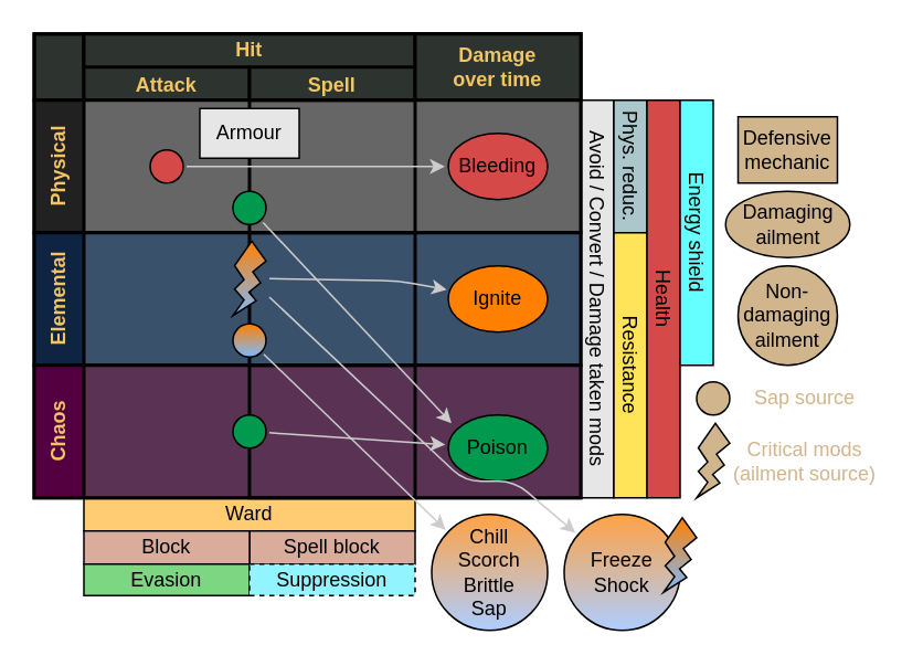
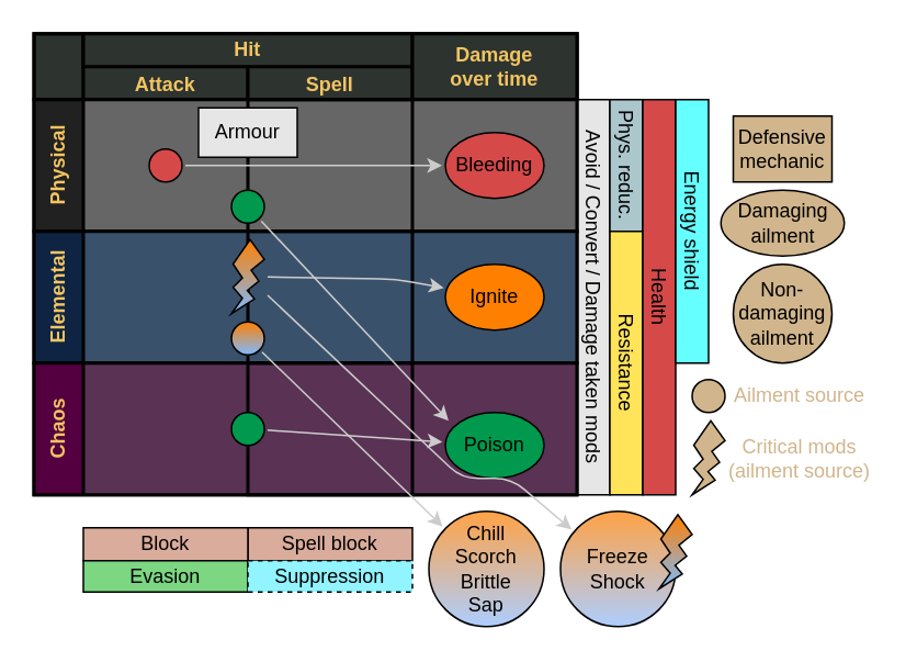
  <mxCell id="0" />
  <mxCell id="1" parent="0" />
- <mxCell id="2" value="&lt;span&gt;Ward&lt;/span&gt;" style="rounded=0;whiteSpace=wrap;html=1;strokeColor=#000000;fontStyle=0;fillColor=#FFCC73;" vertex="1" parent="1"><mxGeometry x="50" y="300" width="200" height="20" as="geometry" /></mxCell>
  <mxCell id="3" value="&lt;span&gt;Avoid / Convert / Damage taken mods&lt;/span&gt;" style="rounded=0;whiteSpace=wrap;html=1;strokeColor=#000000;rotation=90;fillColor=#E6E6E6;fontStyle=0" parent="1" vertex="1"><mxGeometry x="240" y="170" width="240" height="20" as="geometry" /></mxCell>
  <mxCell id="4" value="&lt;span&gt;Phys. reduc.&lt;/span&gt;" style="rounded=0;whiteSpace=wrap;html=1;strokeColor=#000000;rotation=90;fillColor=#ABC7CC;fontStyle=0" parent="1" vertex="1"><mxGeometry x="340" y="90" width="80" height="20" as="geometry" /></mxCell>
  <mxCell id="5" value="&lt;span&gt;Resistance&lt;/span&gt;" style="rounded=0;whiteSpace=wrap;html=1;strokeColor=#000000;rotation=90;fillColor=#FFE359;fontStyle=0" parent="1" vertex="1"><mxGeometry x="300" y="210" width="160" height="20" as="geometry" /></mxCell>
  <mxCell id="6" value="&lt;span&gt;Spell block&lt;/span&gt;" style="rounded=0;whiteSpace=wrap;html=1;strokeColor=#000000;fillColor=#D9AC9C;fontStyle=0" parent="1" vertex="1"><mxGeometry x="150" y="320" width="100" height="20" as="geometry" /></mxCell>
  <mxCell id="7" value="&lt;span&gt;Block&lt;/span&gt;" style="rounded=0;whiteSpace=wrap;html=1;strokeColor=#000000;fillColor=#D9AC9C;fontStyle=0" parent="1" vertex="1"><mxGeometry x="50" y="320" width="100" height="20" as="geometry" /></mxCell>
  <mxCell id="8" value="" style="shape=table;childLayout=tableLayout;rowLines=0;columnLines=0;startSize=0;html=1;whiteSpace=wrap;collapsible=0;recursiveResize=0;expand=0;pointerEvents=0;fontStyle=1;align=center;strokeWidth=2;fillColor=#2D332F;" parent="1" vertex="1"><mxGeometry x="20" y="20" width="330" height="280" as="geometry" /></mxCell>
  <mxCell id="9" value="" style="swimlane;horizontal=0;points=[[0,0.5],[1,0.5]];portConstraint=eastwest;startSize=30;html=1;whiteSpace=wrap;collapsible=0;recursiveResize=0;expand=0;pointerEvents=0;fontStyle=1;strokeWidth=2;fillColor=none;" parent="8" vertex="1"><mxGeometry width="330" height="40" as="geometry" /></mxCell>
  <mxCell id="10" value="&lt;font color=&quot;#f2c462&quot;&gt;Attack&lt;/font&gt;" style="swimlane;connectable=0;startSize=41;html=1;whiteSpace=wrap;collapsible=0;recursiveResize=0;expand=0;pointerEvents=0;verticalAlign=bottom;strokeWidth=2;fillColor=#2D332F;" parent="9" vertex="1"><mxGeometry x="30" width="100" height="40" as="geometry" /></mxCell>
  <mxCell id="11" value="&lt;font color=&quot;#f2c462&quot;&gt;Spell&lt;/font&gt;" style="swimlane;connectable=0;startSize=48;html=1;whiteSpace=wrap;collapsible=0;recursiveResize=0;expand=0;pointerEvents=0;strokeWidth=2;verticalAlign=bottom;fillColor=#2D332F;" parent="9" vertex="1"><mxGeometry x="130" width="100" height="40" as="geometry" /></mxCell>
  <mxCell id="12" value="&lt;b&gt;&lt;font color=&quot;#f2c462&quot;&gt;Hit&lt;/font&gt;&lt;/b&gt;" style="rounded=0;whiteSpace=wrap;html=1;strokeWidth=2;fillColor=#2D332F;" parent="11" vertex="1"><mxGeometry x="-100" width="200" height="20" as="geometry" /></mxCell>
  <mxCell id="13" value="&lt;font color=&quot;#f2c462&quot;&gt;Damage&lt;br&gt;over time&lt;/font&gt;" style="swimlane;connectable=0;startSize=48;html=1;whiteSpace=wrap;collapsible=0;recursiveResize=0;expand=0;pointerEvents=0;strokeWidth=2;fillColor=#2D332F;" parent="9" vertex="1"><mxGeometry x="230" width="100" height="40" as="geometry" /></mxCell>
  <mxCell id="14" value="&lt;font color=&quot;#f2c462&quot;&gt;Physical&lt;/font&gt;" style="swimlane;horizontal=0;points=[[0,0.5],[1,0.5]];portConstraint=eastwest;startSize=30;html=1;whiteSpace=wrap;collapsible=0;recursiveResize=0;expand=0;pointerEvents=0;strokeWidth=2;swimlaneFillColor=#666666;fillColor=#212121;" parent="8" vertex="1"><mxGeometry y="40" width="330" height="80" as="geometry" /></mxCell>
  <mxCell id="15" value="" style="swimlane;connectable=0;startSize=0;html=1;whiteSpace=wrap;collapsible=0;recursiveResize=0;expand=0;pointerEvents=0;" parent="14" vertex="1"><mxGeometry x="30" width="100" height="80" as="geometry" /></mxCell>
  <mxCell id="16" value="" style="ellipse;whiteSpace=wrap;html=1;aspect=fixed;strokeWidth=1;fillColor=#D64949;" parent="15" vertex="1"><mxGeometry x="40" y="30" width="20" height="20" as="geometry" /></mxCell>
  <mxCell id="17" value="" style="swimlane;connectable=0;startSize=0;html=1;whiteSpace=wrap;collapsible=0;recursiveResize=0;expand=0;pointerEvents=0;strokeWidth=2;" parent="14" vertex="1"><mxGeometry x="130" width="100" height="80" as="geometry" /></mxCell>
  <mxCell id="18" value="Armour" style="rounded=0;whiteSpace=wrap;html=1;fillColor=#E6E6E6;" parent="17" vertex="1"><mxGeometry x="-30" y="5" width="60" height="30" as="geometry" /></mxCell>
  <mxCell id="19" value="" style="ellipse;whiteSpace=wrap;html=1;aspect=fixed;strokeWidth=1;fillColor=#00994D;" parent="17" vertex="1"><mxGeometry x="-10" y="55" width="20" height="20" as="geometry" /></mxCell>
  <mxCell id="20" value="" style="swimlane;connectable=0;startSize=0;html=1;whiteSpace=wrap;collapsible=0;recursiveResize=0;expand=0;pointerEvents=0;" parent="14" vertex="1"><mxGeometry x="230" width="100" height="80" as="geometry" /></mxCell>
  <mxCell id="21" value="Bleeding" style="ellipse;whiteSpace=wrap;html=1;glass=0;strokeColor=#000000;strokeWidth=1;fillColor=#D64949;" parent="20" vertex="1"><mxGeometry x="20" y="20" width="60" height="40" as="geometry" /></mxCell>
  <mxCell id="22" value="" style="endArrow=classic;html=1;strokeColor=#CCCCCC;targetPerimeterSpacing=2;endSize=6;sourcePerimeterSpacing=2;" parent="14" source="16" target="21" edge="1"><mxGeometry width="50" height="50" relative="1" as="geometry"><mxPoint x="140.0" y="300" as="sourcePoint" /><mxPoint x="296" y="300" as="targetPoint" /></mxGeometry></mxCell>
  <mxCell id="23" value="&lt;font color=&quot;#f2c462&quot;&gt;Elemental&lt;/font&gt;" style="swimlane;horizontal=0;points=[[0,0.5],[1,0.5]];portConstraint=eastwest;startSize=30;html=1;whiteSpace=wrap;collapsible=0;recursiveResize=0;expand=0;pointerEvents=0;strokeWidth=2;swimlaneFillColor=#3A516B;fillColor=#0E2442;" parent="8" vertex="1"><mxGeometry y="120" width="330" height="80" as="geometry" /></mxCell>
  <mxCell id="24" value="" style="swimlane;connectable=0;startSize=0;html=1;whiteSpace=wrap;collapsible=0;recursiveResize=0;expand=0;pointerEvents=0;" parent="23" vertex="1"><mxGeometry x="30" width="100" height="80" as="geometry" /></mxCell>
  <mxCell id="25" value="" style="swimlane;connectable=0;startSize=0;html=1;whiteSpace=wrap;collapsible=0;recursiveResize=0;expand=0;pointerEvents=0;strokeWidth=2;" parent="23" vertex="1"><mxGeometry x="130" width="100" height="80" as="geometry" /></mxCell>
  <mxCell id="26" value="" style="verticalLabelPosition=bottom;verticalAlign=top;html=1;shape=mxgraph.basic.flash;strokeColor=#000000;strokeWidth=1;fillColor=#FF8000;gradientColor=#7DBAFF;" parent="25" vertex="1"><mxGeometry x="-10" y="5" width="20" height="45" as="geometry" /></mxCell>
  <mxCell id="27" value="" style="ellipse;whiteSpace=wrap;html=1;aspect=fixed;strokeWidth=1;fillColor=#FF8000;gradientColor=#7DBAFF;" parent="25" vertex="1"><mxGeometry x="-10" y="55" width="20" height="20" as="geometry" /></mxCell>
  <mxCell id="28" value="" style="swimlane;connectable=0;startSize=0;html=1;whiteSpace=wrap;collapsible=0;recursiveResize=0;expand=0;pointerEvents=0;" parent="23" vertex="1"><mxGeometry x="230" width="100" height="80" as="geometry" /></mxCell>
  <mxCell id="29" value="Ignite" style="ellipse;whiteSpace=wrap;html=1;glass=0;strokeColor=#000000;strokeWidth=1;fillColor=#FF8000;" parent="28" vertex="1"><mxGeometry x="20" y="20" width="60" height="40" as="geometry" /></mxCell>
  <mxCell id="30" value="" style="endArrow=classic;html=1;strokeColor=#CCCCCC;targetPerimeterSpacing=2;endSize=6;sourcePerimeterSpacing=2;" parent="23" source="26" target="29" edge="1"><mxGeometry width="50" height="50" relative="1" as="geometry"><mxPoint x="148.933" y="3.013" as="sourcePoint" /><mxPoint x="269.58" y="111.654" as="targetPoint" /><Array as="points"><mxPoint x="220" y="29" /></Array></mxGeometry></mxCell>
  <mxCell id="31" value="&lt;font color=&quot;#f2c462&quot;&gt;Chaos&lt;/font&gt;" style="swimlane;horizontal=0;points=[[0,0.5],[1,0.5]];portConstraint=eastwest;startSize=30;html=1;whiteSpace=wrap;collapsible=0;recursiveResize=0;expand=0;pointerEvents=0;strokeWidth=2;swimlaneFillColor=#593254;fillColor=#540040;" parent="8" vertex="1"><mxGeometry y="200" width="330" height="80" as="geometry" /></mxCell>
  <mxCell id="32" value="" style="swimlane;connectable=0;startSize=0;html=1;whiteSpace=wrap;collapsible=0;recursiveResize=0;expand=0;pointerEvents=0;" parent="31" vertex="1"><mxGeometry x="30" width="100" height="80" as="geometry" /></mxCell>
  <mxCell id="33" value="" style="swimlane;connectable=0;startSize=0;html=1;whiteSpace=wrap;collapsible=0;recursiveResize=0;expand=0;pointerEvents=0;strokeWidth=2;" parent="31" vertex="1"><mxGeometry x="130" width="100" height="80" as="geometry" /></mxCell>
  <mxCell id="34" value="" style="ellipse;whiteSpace=wrap;html=1;aspect=fixed;strokeWidth=1;fillColor=#00994D;" parent="33" vertex="1"><mxGeometry x="-10" y="30" width="20" height="20" as="geometry" /></mxCell>
  <mxCell id="35" value="" style="swimlane;connectable=0;startSize=0;html=1;whiteSpace=wrap;collapsible=0;recursiveResize=0;expand=0;pointerEvents=0;" parent="31" vertex="1"><mxGeometry x="230" width="100" height="80" as="geometry" /></mxCell>
  <mxCell id="36" value="Poison" style="ellipse;whiteSpace=wrap;html=1;glass=0;strokeColor=#000000;strokeWidth=1;fillColor=#00994D;" parent="35" vertex="1"><mxGeometry x="20" y="30" width="60" height="40" as="geometry" /></mxCell>
  <mxCell id="37" value="" style="endArrow=classic;html=1;strokeColor=#CCCCCC;targetPerimeterSpacing=2;endSize=6;sourcePerimeterSpacing=2;" parent="31" source="34" target="36" edge="1"><mxGeometry width="50" height="50" relative="1" as="geometry"><mxPoint x="148.933" y="-76.987" as="sourcePoint" /><mxPoint x="269.58" y="31.654" as="targetPoint" /></mxGeometry></mxCell>
  <mxCell id="38" value="" style="endArrow=classic;html=1;strokeColor=#CCCCCC;targetPerimeterSpacing=2;endSize=6;sourcePerimeterSpacing=2;entryX=0.033;entryY=0.125;entryDx=0;entryDy=0;entryPerimeter=0;" parent="8" source="19" target="36" edge="1"><mxGeometry width="50" height="50" relative="1" as="geometry"><mxPoint x="102.0" y="90" as="sourcePoint" /><mxPoint x="247" y="229" as="targetPoint" /></mxGeometry></mxCell>
  <mxCell id="39" value="&lt;span&gt;Evasion&lt;/span&gt;" style="rounded=0;whiteSpace=wrap;html=1;strokeColor=#000000;fillColor=#7CD682;fontStyle=0" parent="1" vertex="1"><mxGeometry x="50" y="340" width="100" height="19" as="geometry" /></mxCell>
  <mxCell id="40" value="&lt;span&gt;Suppression&lt;/span&gt;" style="rounded=0;whiteSpace=wrap;html=1;strokeColor=#000000;fillColor=#91F4FF;fontStyle=0;dashed=1;" parent="1" vertex="1"><mxGeometry x="150" y="340" width="100" height="19" as="geometry" /></mxCell>
  <mxCell id="41" value="Defensive&lt;br&gt;mechanic" style="rounded=0;whiteSpace=wrap;html=1;strokeColor=#000000;fillColor=#D1B58C;" parent="1" vertex="1"><mxGeometry x="445" y="70" width="60" height="40" as="geometry" /></mxCell>
  <mxCell id="42" value="&lt;span&gt;Health&lt;/span&gt;" style="rounded=0;whiteSpace=wrap;html=1;strokeColor=#000000;rotation=90;fontStyle=0;fillColor=#D64949;" parent="1" vertex="1"><mxGeometry x="280" y="170" width="240" height="20" as="geometry" /></mxCell>
  <mxCell id="43" value="&lt;span&gt;Energy shield&lt;/span&gt;" style="rounded=0;whiteSpace=wrap;html=1;strokeColor=#000000;rotation=90;fillColor=#66FFFF;fontStyle=0" parent="1" vertex="1"><mxGeometry x="340" y="130" width="160" height="20" as="geometry" /></mxCell>
  <mxCell id="44" value="" style="endArrow=classic;html=1;strokeColor=#CCCCCC;targetPerimeterSpacing=2;endSize=6;sourcePerimeterSpacing=2;" parent="1" source="27" target="46" edge="1"><mxGeometry width="50" height="50" relative="1" as="geometry"><mxPoint x="172" y="177.7" as="sourcePoint" /><mxPoint x="320" y="320" as="targetPoint" /></mxGeometry></mxCell>
  <mxCell id="45" value="" style="endArrow=classic;html=1;strokeColor=#CCCCCC;targetPerimeterSpacing=2;endSize=6;sourcePerimeterSpacing=2;" parent="1" source="26" target="48" edge="1"><mxGeometry width="50" height="50" relative="1" as="geometry"><mxPoint x="170.099" y="221.481" as="sourcePoint" /><mxPoint x="370" y="330" as="targetPoint" /><Array as="points"><mxPoint x="280" y="290" /><mxPoint x="310" y="290" /></Array></mxGeometry></mxCell>
  <mxCell id="46" value="Chill&lt;br&gt;Scorch&lt;br&gt;Brittle&lt;br&gt;Sap" style="ellipse;whiteSpace=wrap;html=1;glass=0;strokeColor=#000000;strokeWidth=1;fillColor=#FFA245;gradientColor=#ADCEFF;" parent="1" vertex="1"><mxGeometry x="260" y="310" width="70" height="70" as="geometry" /></mxCell>
  <mxCell id="47" value="" style="group" parent="1" vertex="1" connectable="0"><mxGeometry x="340" y="310" width="80" height="70" as="geometry" /></mxCell>
  <mxCell id="48" value="Freeze&lt;br&gt;Shock" style="ellipse;whiteSpace=wrap;html=1;glass=0;strokeColor=#000000;strokeWidth=1;fillColor=#FFA245;gradientColor=#ADCEFF;" parent="47" vertex="1"><mxGeometry width="70" height="70" as="geometry" /></mxCell>
  <mxCell id="49" value="" style="verticalLabelPosition=bottom;verticalAlign=top;html=1;shape=mxgraph.basic.flash;strokeColor=#000000;strokeWidth=1;fillColor=#FF8000;gradientColor=#7DBAFF;" parent="47" vertex="1"><mxGeometry x="60" y="2" width="20" height="45" as="geometry" /></mxCell>
  <mxCell id="50" value="Damaging&lt;br&gt;ailment" style="ellipse;whiteSpace=wrap;html=1;glass=0;strokeColor=#000000;strokeWidth=1;fillColor=#D1B58C;" parent="1" vertex="1"><mxGeometry x="437.5" y="115" width="75" height="40" as="geometry" /></mxCell>
  <mxCell id="51" value="" style="group" parent="1" vertex="1" connectable="0"><mxGeometry x="420" y="255" width="115" height="45" as="geometry" /></mxCell>
  <mxCell id="52" value="" style="verticalLabelPosition=bottom;verticalAlign=top;html=1;shape=mxgraph.basic.flash;strokeColor=#000000;strokeWidth=1;fillColor=#D1B58C;" parent="51" vertex="1"><mxGeometry width="20" height="45" as="geometry" /></mxCell>
  <mxCell id="53" value="&lt;font color=&quot;#d1b58c&quot;&gt;Critical mods&lt;br&gt;(ailment source)&lt;/font&gt;" style="text;html=1;align=center;verticalAlign=middle;resizable=0;points=[];autosize=1;strokeColor=none;" parent="51" vertex="1"><mxGeometry x="15" y="7.5" width="100" height="30" as="geometry" /></mxCell>
  <mxCell id="54" value="" style="group;" parent="1" vertex="1" connectable="0"><mxGeometry x="420" y="230" width="110" height="20" as="geometry" /></mxCell>
  <mxCell id="55" value="" style="ellipse;whiteSpace=wrap;html=1;aspect=fixed;glass=0;strokeColor=#000000;strokeWidth=1;gradientColor=none;fillColor=#D1B58C;" parent="54" vertex="1"><mxGeometry width="20" height="20" as="geometry" /></mxCell>
- <mxCell id="56" value="&lt;font color=&quot;#d1b58c&quot;&gt;Sap source&lt;/font&gt;" style="text;html=1;align=center;verticalAlign=middle;resizable=0;points=[];autosize=1;strokeColor=none;" parent="54" vertex="1"><mxGeometry x="20" width="90" height="20" as="geometry" /></mxCell>
+ <mxCell id="56" value="&lt;font color=&quot;#d1b58c&quot;&gt;Ailment source&lt;/font&gt;" style="text;html=1;align=center;verticalAlign=middle;resizable=0;points=[];autosize=1;strokeColor=none;" parent="54" vertex="1"><mxGeometry x="20" width="90" height="20" as="geometry" /></mxCell>
  <mxCell id="57" value="Non-&lt;br&gt;damaging&lt;br&gt;ailment" style="ellipse;whiteSpace=wrap;html=1;glass=0;strokeColor=#000000;strokeWidth=1;fillColor=#D1B58C;" parent="1" vertex="1"><mxGeometry x="445" y="160" width="60" height="60" as="geometry" /></mxCell>
